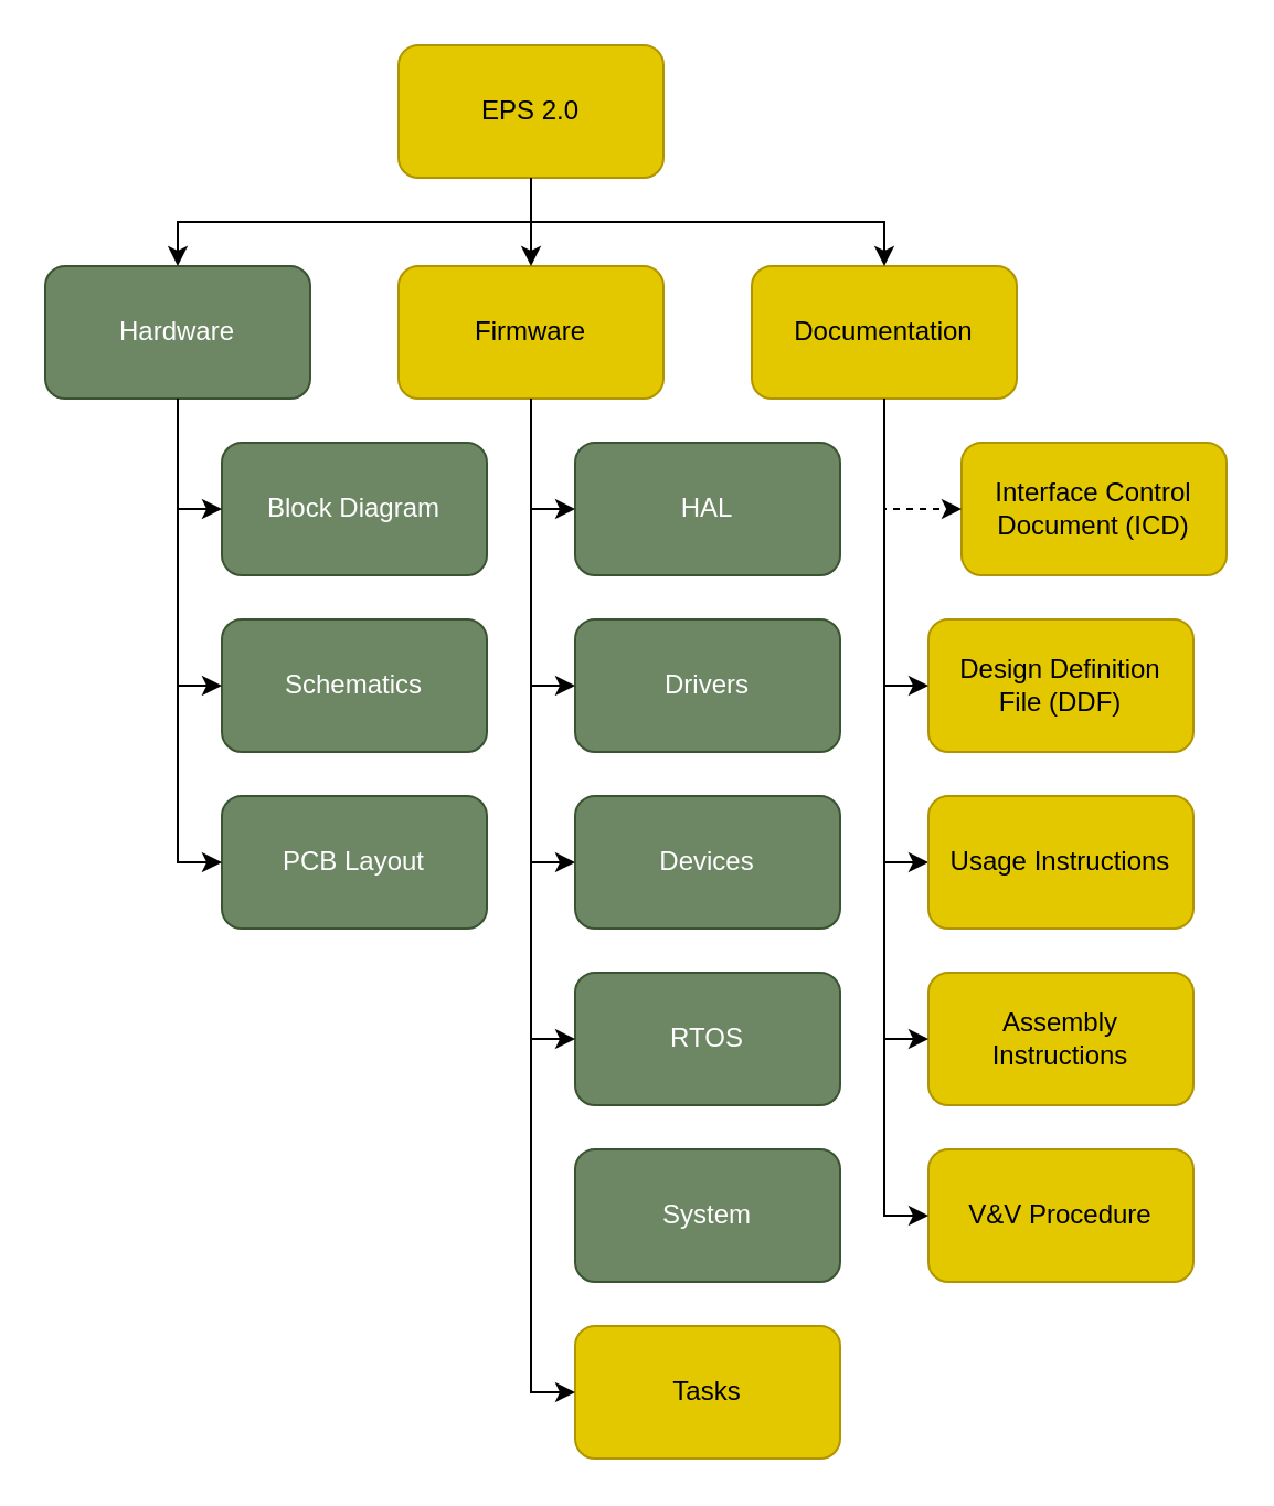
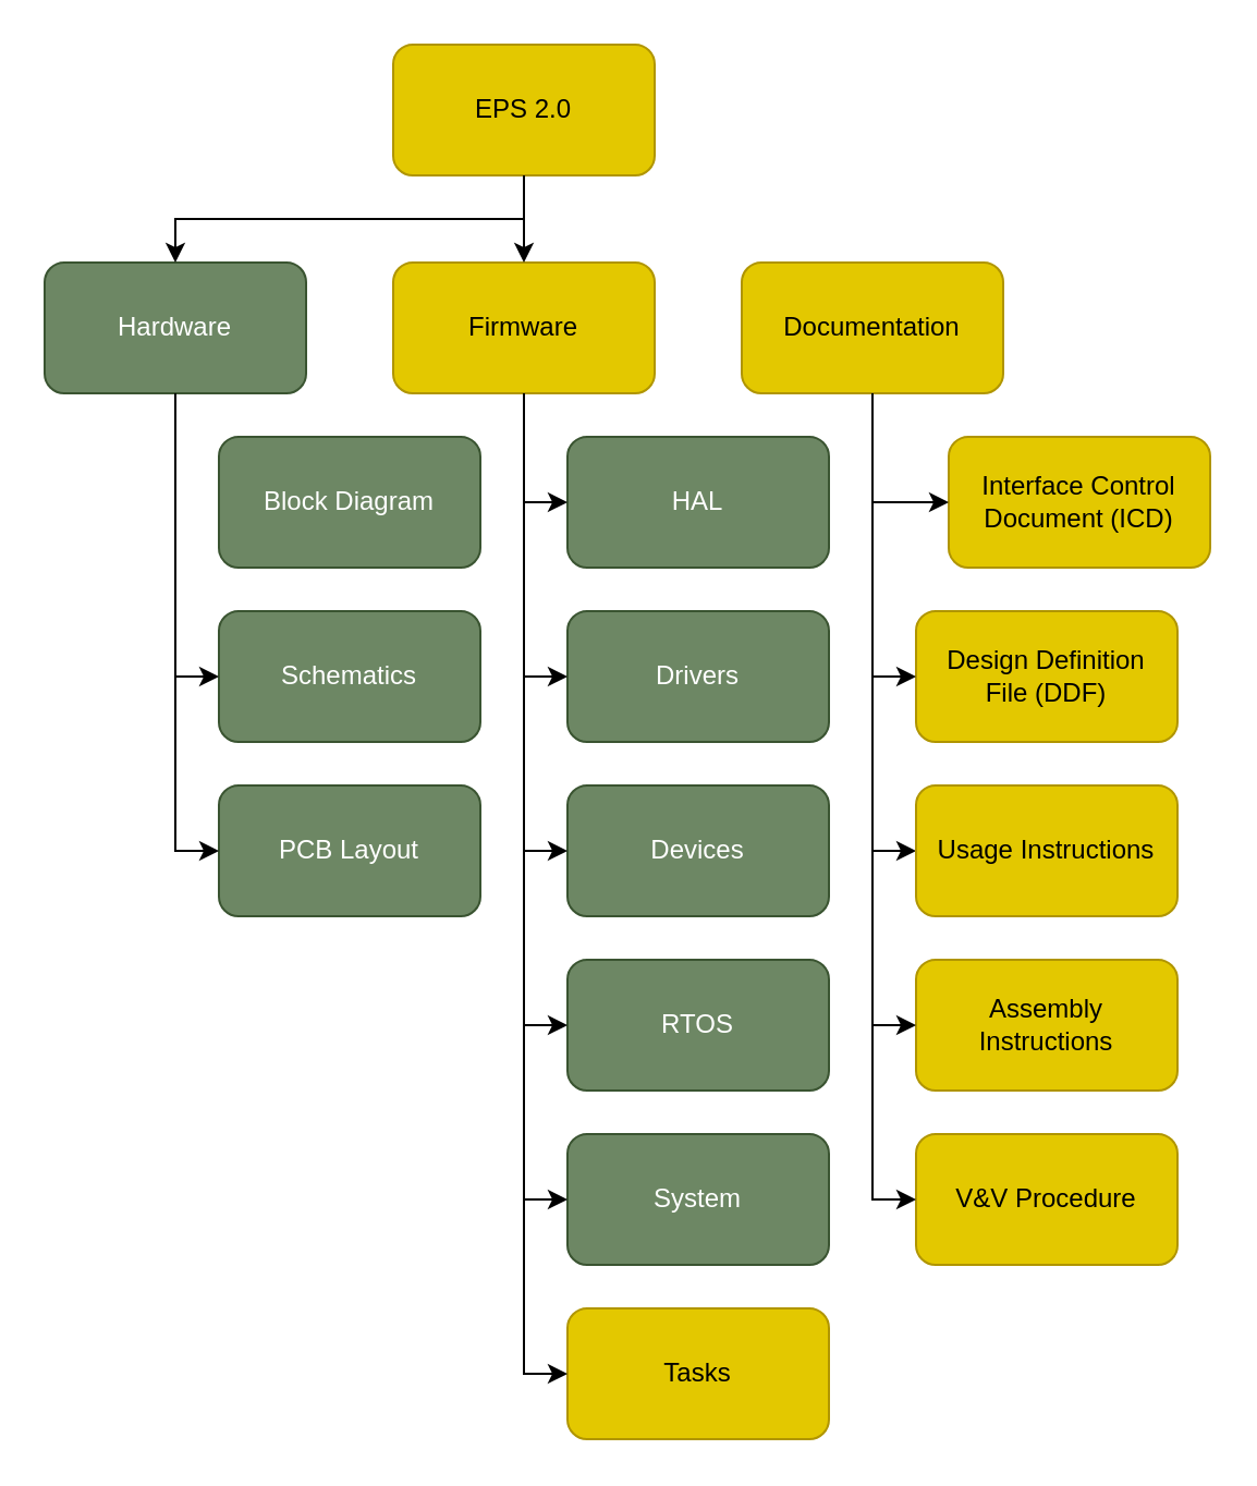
  <mxCell id="0" />
  <mxCell id="1" parent="0" />
  <mxCell id="2" value="EPS 2.0" style="rounded=1;whiteSpace=wrap;html=1;fillColor=#e3c800;fontColor=#000000;strokeColor=#B09500;" parent="1" vertex="1"><mxGeometry x="180" y="20" width="120" height="60" as="geometry" /></mxCell>
  <mxCell id="3" value="Hardware" style="rounded=1;whiteSpace=wrap;html=1;fillColor=#6d8764;fontColor=#ffffff;strokeColor=#3A5431;" parent="1" vertex="1"><mxGeometry x="20" y="120" width="120" height="60" as="geometry" /></mxCell>
  <mxCell id="4" value="Firmware" style="rounded=1;whiteSpace=wrap;html=1;fillColor=#e3c800;fontColor=#000000;strokeColor=#B09500;" parent="1" vertex="1"><mxGeometry x="180" y="120" width="120" height="60" as="geometry" /></mxCell>
  <mxCell id="5" value="Documentation" style="rounded=1;whiteSpace=wrap;html=1;fillColor=#e3c800;fontColor=#000000;strokeColor=#B09500;" parent="1" vertex="1"><mxGeometry x="340" y="120" width="120" height="60" as="geometry" /></mxCell>
  <mxCell id="6" value="" style="endArrow=classic;html=1;rounded=0;exitX=0.5;exitY=1;exitDx=0;exitDy=0;entryX=0.5;entryY=0;entryDx=0;entryDy=0;" parent="1" source="2" target="4" edge="1"><mxGeometry width="50" height="50" relative="1" as="geometry"><mxPoint x="410" y="80" as="sourcePoint" /><mxPoint x="460" y="30" as="targetPoint" /></mxGeometry></mxCell>
  <mxCell id="7" value="" style="endArrow=classic;html=1;rounded=0;entryX=0.5;entryY=0;entryDx=0;entryDy=0;exitX=0.5;exitY=1;exitDx=0;exitDy=0;" parent="1" source="2" target="3" edge="1"><mxGeometry width="50" height="50" relative="1" as="geometry"><mxPoint x="400" y="100" as="sourcePoint" /><mxPoint x="450" y="50" as="targetPoint" /><Array as="points"><mxPoint x="240" y="100" /><mxPoint x="80" y="100" /></Array></mxGeometry></mxCell>
- <mxCell id="8" value="" style="endArrow=classic;html=1;rounded=0;exitX=0.5;exitY=1;exitDx=0;exitDy=0;entryX=0.5;entryY=0;entryDx=0;entryDy=0;" parent="1" source="2" target="5" edge="1"><mxGeometry width="50" height="50" relative="1" as="geometry"><mxPoint x="480" y="80" as="sourcePoint" /><mxPoint x="530" y="30" as="targetPoint" /><Array as="points"><mxPoint x="240" y="100" /><mxPoint x="400" y="100" /></Array></mxGeometry></mxCell>
  <mxCell id="9" value="Interface Control&lt;br&gt;Document (ICD)" style="rounded=1;whiteSpace=wrap;html=1;fillColor=#e3c800;fontColor=#000000;strokeColor=#B09500;" parent="1" vertex="1"><mxGeometry x="435" y="200" width="120" height="60" as="geometry" /></mxCell>
  <mxCell id="10" value="Design Definition&lt;br&gt;File (DDF)" style="rounded=1;whiteSpace=wrap;html=1;fillColor=#e3c800;fontColor=#000000;strokeColor=#B09500;" parent="1" vertex="1"><mxGeometry x="420" y="280" width="120" height="60" as="geometry" /></mxCell>
  <mxCell id="11" value="Block Diagram" style="rounded=1;whiteSpace=wrap;html=1;fillColor=#6d8764;fontColor=#ffffff;strokeColor=#3A5431;" parent="1" vertex="1"><mxGeometry x="100" y="200" width="120" height="60" as="geometry" /></mxCell>
  <mxCell id="12" value="Schematics" style="rounded=1;whiteSpace=wrap;html=1;fillColor=#6d8764;fontColor=#ffffff;strokeColor=#3A5431;" parent="1" vertex="1"><mxGeometry x="100" y="280" width="120" height="60" as="geometry" /></mxCell>
  <mxCell id="13" value="PCB Layout" style="rounded=1;whiteSpace=wrap;html=1;fillColor=#6d8764;fontColor=#ffffff;strokeColor=#3A5431;" parent="1" vertex="1"><mxGeometry x="100" y="360" width="120" height="60" as="geometry" /></mxCell>
- <mxCell id="14" value="" style="endArrow=classic;html=1;rounded=0;entryX=0;entryY=0.5;entryDx=0;entryDy=0;exitX=0.5;exitY=1;exitDx=0;exitDy=0;" parent="1" source="3" target="11" edge="1"><mxGeometry width="50" height="50" relative="1" as="geometry"><mxPoint x="-60" y="300" as="sourcePoint" /><mxPoint x="-10" y="250" as="targetPoint" /><Array as="points"><mxPoint x="80" y="230" /></Array></mxGeometry></mxCell>
  <mxCell id="15" value="" style="endArrow=classic;html=1;rounded=0;entryX=0;entryY=0.5;entryDx=0;entryDy=0;exitX=0.5;exitY=1;exitDx=0;exitDy=0;" parent="1" source="3" target="12" edge="1"><mxGeometry width="50" height="50" relative="1" as="geometry"><mxPoint x="-30" y="330" as="sourcePoint" /><mxPoint x="20" y="280" as="targetPoint" /><Array as="points"><mxPoint x="80" y="310" /></Array></mxGeometry></mxCell>
  <mxCell id="16" value="" style="endArrow=classic;html=1;rounded=0;entryX=0;entryY=0.5;entryDx=0;entryDy=0;exitX=0.5;exitY=1;exitDx=0;exitDy=0;" parent="1" source="3" target="13" edge="1"><mxGeometry width="50" height="50" relative="1" as="geometry"><mxPoint x="-70" y="410" as="sourcePoint" /><mxPoint x="-20" y="360" as="targetPoint" /><Array as="points"><mxPoint x="80" y="390" /></Array></mxGeometry></mxCell>
  <mxCell id="17" value="HAL" style="rounded=1;whiteSpace=wrap;html=1;fillColor=#6d8764;fontColor=#ffffff;strokeColor=#3A5431;" parent="1" vertex="1"><mxGeometry x="260" y="200" width="120" height="60" as="geometry" /></mxCell>
  <mxCell id="18" value="Drivers" style="rounded=1;whiteSpace=wrap;html=1;fillColor=#6D8764;fontColor=#FFFFFF;strokeColor=#3A5431;" parent="1" vertex="1"><mxGeometry x="260" y="280" width="120" height="60" as="geometry" /></mxCell>
  <mxCell id="19" value="Devices" style="rounded=1;whiteSpace=wrap;html=1;fillColor=#6D8764;fontColor=#FFFFFF;strokeColor=#3A5431;" parent="1" vertex="1"><mxGeometry x="260" y="360" width="120" height="60" as="geometry" /></mxCell>
  <mxCell id="20" value="RTOS" style="rounded=1;whiteSpace=wrap;html=1;fillColor=#6d8764;fontColor=#ffffff;strokeColor=#3A5431;" parent="1" vertex="1"><mxGeometry x="260" y="440" width="120" height="60" as="geometry" /></mxCell>
  <mxCell id="21" value="System" style="rounded=1;whiteSpace=wrap;html=1;fillColor=#6d8764;fontColor=#ffffff;strokeColor=#3A5431;" parent="1" vertex="1"><mxGeometry x="260" y="520" width="120" height="60" as="geometry" /></mxCell>
  <mxCell id="22" value="Tasks" style="rounded=1;whiteSpace=wrap;html=1;fillColor=#e3c800;fontColor=#000000;strokeColor=#B09500;" parent="1" vertex="1"><mxGeometry x="260" y="600" width="120" height="60" as="geometry" /></mxCell>
  <mxCell id="23" value="" style="endArrow=classic;html=1;rounded=0;entryX=0;entryY=0.5;entryDx=0;entryDy=0;exitX=0.5;exitY=1;exitDx=0;exitDy=0;" parent="1" edge="1"><mxGeometry width="50" height="50" relative="1" as="geometry"><mxPoint x="240" y="180" as="sourcePoint" /><mxPoint x="260" y="230" as="targetPoint" /><Array as="points"><mxPoint x="240" y="230" /></Array></mxGeometry></mxCell>
  <mxCell id="24" value="" style="endArrow=classic;html=1;rounded=0;entryX=0;entryY=0.5;entryDx=0;entryDy=0;exitX=0.5;exitY=1;exitDx=0;exitDy=0;" parent="1" edge="1"><mxGeometry width="50" height="50" relative="1" as="geometry"><mxPoint x="240" y="180" as="sourcePoint" /><mxPoint x="260" y="310" as="targetPoint" /><Array as="points"><mxPoint x="240" y="310" /></Array></mxGeometry></mxCell>
  <mxCell id="25" value="" style="endArrow=classic;html=1;rounded=0;entryX=0;entryY=0.5;entryDx=0;entryDy=0;exitX=0.5;exitY=1;exitDx=0;exitDy=0;" parent="1" edge="1"><mxGeometry width="50" height="50" relative="1" as="geometry"><mxPoint x="240" y="180" as="sourcePoint" /><mxPoint x="260" y="390" as="targetPoint" /><Array as="points"><mxPoint x="240" y="390" /></Array></mxGeometry></mxCell>
  <mxCell id="26" value="" style="endArrow=classic;html=1;rounded=0;entryX=0;entryY=0.5;entryDx=0;entryDy=0;" parent="1" target="20" edge="1"><mxGeometry width="50" height="50" relative="1" as="geometry"><mxPoint x="240" y="180" as="sourcePoint" /><mxPoint x="160" y="470" as="targetPoint" /><Array as="points"><mxPoint x="240" y="470" /></Array></mxGeometry></mxCell>
+ <mxCell id="27" value="" style="endArrow=classic;html=1;rounded=0;entryX=0;entryY=0.5;entryDx=0;entryDy=0;exitX=0.5;exitY=1;exitDx=0;exitDy=0;" parent="1" source="4" target="21" edge="1"><mxGeometry width="50" height="50" relative="1" as="geometry"><mxPoint x="50" y="520" as="sourcePoint" /><mxPoint x="100" y="470" as="targetPoint" /><Array as="points"><mxPoint x="240" y="550" /></Array></mxGeometry></mxCell>
  <mxCell id="28" value="" style="endArrow=classic;html=1;rounded=0;entryX=0;entryY=0.5;entryDx=0;entryDy=0;exitX=0.5;exitY=1;exitDx=0;exitDy=0;" parent="1" source="4" target="22" edge="1"><mxGeometry width="50" height="50" relative="1" as="geometry"><mxPoint x="160" y="460" as="sourcePoint" /><mxPoint x="100" y="600" as="targetPoint" /><Array as="points"><mxPoint x="240" y="630" /></Array></mxGeometry></mxCell>
- <mxCell id="29" value="" style="endArrow=classic;html=1;rounded=0;exitX=0.5;exitY=1;exitDx=0;exitDy=0;entryX=0;entryY=0.5;entryDx=0;entryDy=0;dashed=1;" parent="1" source="5" target="9" edge="1"><mxGeometry width="50" height="50" relative="1" as="geometry"><mxPoint x="510" y="200" as="sourcePoint" /><mxPoint x="560" y="150" as="targetPoint" /><Array as="points"><mxPoint x="400" y="230" /></Array></mxGeometry></mxCell>
+ <mxCell id="29" value="" style="endArrow=classic;html=1;rounded=0;exitX=0.5;exitY=1;exitDx=0;exitDy=0;entryX=0;entryY=0.5;entryDx=0;entryDy=0;" parent="1" source="5" target="9" edge="1"><mxGeometry width="50" height="50" relative="1" as="geometry"><mxPoint x="510" y="200" as="sourcePoint" /><mxPoint x="560" y="150" as="targetPoint" /><Array as="points"><mxPoint x="400" y="230" /></Array></mxGeometry></mxCell>
  <mxCell id="30" value="" style="endArrow=classic;html=1;rounded=0;entryX=0;entryY=0.5;entryDx=0;entryDy=0;exitX=0.5;exitY=1;exitDx=0;exitDy=0;" parent="1" edge="1"><mxGeometry width="50" height="50" relative="1" as="geometry"><mxPoint x="400" y="180" as="sourcePoint" /><mxPoint x="420" y="310" as="targetPoint" /><Array as="points"><mxPoint x="400" y="310" /></Array></mxGeometry></mxCell>
  <mxCell id="31" value="Assembly&lt;br&gt;Instructions" style="rounded=1;whiteSpace=wrap;html=1;fillColor=#E3C800;fontColor=#000000;strokeColor=#B09500;" parent="1" vertex="1"><mxGeometry x="420" y="440" width="120" height="60" as="geometry" /></mxCell>
  <mxCell id="32" value="" style="endArrow=classic;html=1;rounded=0;entryX=0;entryY=0.5;entryDx=0;entryDy=0;exitX=0.5;exitY=1;exitDx=0;exitDy=0;" parent="1" edge="1"><mxGeometry width="50" height="50" relative="1" as="geometry"><mxPoint x="400" y="180" as="sourcePoint" /><mxPoint x="420" y="390" as="targetPoint" /><Array as="points"><mxPoint x="400" y="390" /></Array></mxGeometry></mxCell>
  <mxCell id="33" value="V&amp;amp;V Procedure" style="rounded=1;whiteSpace=wrap;html=1;fillColor=#e3c800;fontColor=#000000;strokeColor=#B09500;" parent="1" vertex="1"><mxGeometry x="420" y="520" width="120" height="60" as="geometry" /></mxCell>
  <mxCell id="34" value="" style="endArrow=classic;html=1;rounded=0;entryX=0;entryY=0.5;entryDx=0;entryDy=0;" parent="1" edge="1"><mxGeometry width="50" height="50" relative="1" as="geometry"><mxPoint x="400" y="180" as="sourcePoint" /><mxPoint x="420" y="470" as="targetPoint" /><Array as="points"><mxPoint x="400" y="470" /></Array></mxGeometry></mxCell>
  <mxCell id="35" value="Usage Instructions" style="rounded=1;whiteSpace=wrap;html=1;fillColor=#e3c800;fontColor=#000000;strokeColor=#B09500;" parent="1" vertex="1"><mxGeometry x="420" y="360" width="120" height="60" as="geometry" /></mxCell>
  <mxCell id="36" value="" style="endArrow=classic;html=1;rounded=0;entryX=0;entryY=0.5;entryDx=0;entryDy=0;exitX=0.5;exitY=1;exitDx=0;exitDy=0;" parent="1" edge="1"><mxGeometry width="50" height="50" relative="1" as="geometry"><mxPoint x="400" y="180" as="sourcePoint" /><mxPoint x="420" y="550" as="targetPoint" /><Array as="points"><mxPoint x="400" y="550" /></Array></mxGeometry></mxCell>
